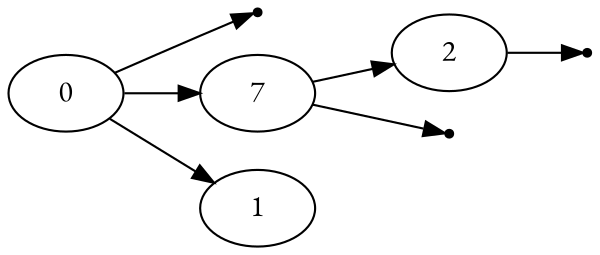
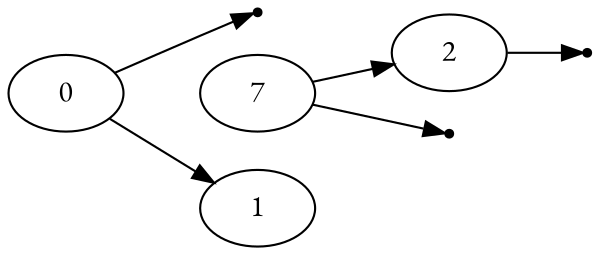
  digraph {
    fontname="EB Garamond"
    rankdir=LR
    node [fontname="EB Garamond"]
    edge [fontname="EB Garamond"]
    n1 [label=0]
    null2 [shape=point]
    n3 [label=7]
    n4 [label=1]
    n5 [label=2]
    null22 [shape=point]
    null11 [shape=point]
    n1 -> null2
-   n1 -> n3
    n1 -> n4
    n3 -> n5
    n3 -> null22
    n5 -> null11
  }
